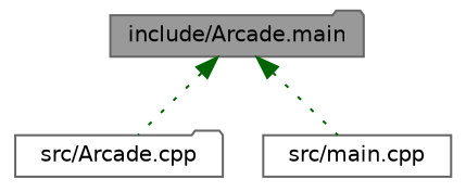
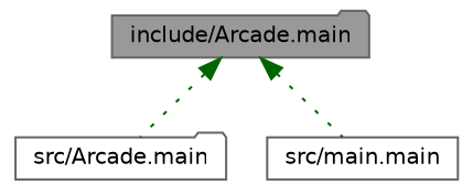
  digraph {
    node [color=grey40 fillcolor=white fontname=Helvetica fontsize=10 shape=folder style=filled]
    edge [color=darkgreen dir=back fontname=Helvetica fontsize=10 labelfontname=Helvetica labelfontsize=10 style=dotted]
    n1 [color=gray40 fillcolor=grey60 fontcolor=black height=0.2 label="include/Arcade.main" width=0.4]
-   n2 [height=0.2 label="src/Arcade.cpp" width=0.4]
-   n3 [height=0.2 label="src/main.cpp" shape=box width=0.4]
+   n2 [height=0.2 label="src/Arcade.main" width=0.4]
+   n3 [height=0.2 label="src/main.main" shape=box width=0.4]
    n1 -> n2
    n1 -> n3
  }
